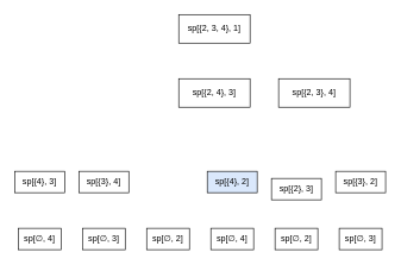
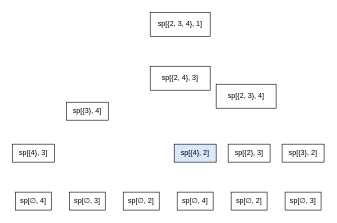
  <mxCell id="0" />
  <mxCell id="1" parent="0" />
  <mxCell id="2" value="sp[{2, 3, 4}, 1]" style="rounded=0;whiteSpace=wrap;html=1;" vertex="1" parent="1"><mxGeometry x="250" y="20" width="100" height="40" as="geometry" /></mxCell>
  <mxCell id="3" value="sp[{2, 4}, 3]" style="rounded=0;whiteSpace=wrap;html=1;" vertex="1" parent="1"><mxGeometry x="250" y="110" width="100" height="40" as="geometry" /></mxCell>
- <mxCell id="4" value="sp[{2, 3}, 4]" style="rounded=0;whiteSpace=wrap;html=1;" vertex="1" parent="1"><mxGeometry x="390" y="110" width="100" height="40" as="geometry" /></mxCell>
+ <mxCell id="4" value="sp[{2, 3}, 4]" style="rounded=0;whiteSpace=wrap;html=1;" vertex="1" parent="1"><mxGeometry x="360" y="140" width="100" height="40" as="geometry" /></mxCell>
  <mxCell id="5" value="sp[{4}, 3]" style="rounded=0;whiteSpace=wrap;html=1;" vertex="1" parent="1"><mxGeometry x="20" y="240" width="70" height="30" as="geometry" /></mxCell>
- <mxCell id="6" value="sp[{3}, 4]" style="rounded=0;whiteSpace=wrap;html=1;" vertex="1" parent="1"><mxGeometry x="110" y="240" width="70" height="30" as="geometry" /></mxCell>
+ <mxCell id="6" value="sp[{3}, 4]" style="rounded=0;whiteSpace=wrap;html=1;" vertex="1" parent="1"><mxGeometry x="110" y="170" width="70" height="30" as="geometry" /></mxCell>
  <mxCell id="7" value="sp[{4}, 2]" style="rounded=0;whiteSpace=wrap;html=1;fillColor=#dae8fc;" vertex="1" parent="1"><mxGeometry x="290" y="240" width="70" height="30" as="geometry" /></mxCell>
- <mxCell id="8" value="sp[{2}, 3]" style="rounded=0;whiteSpace=wrap;html=1;" vertex="1" parent="1"><mxGeometry x="380" y="250" width="70" height="30" as="geometry" /></mxCell>
+ <mxCell id="8" value="sp[{2}, 3]" style="rounded=0;whiteSpace=wrap;html=1;" vertex="1" parent="1"><mxGeometry x="380" y="240" width="70" height="30" as="geometry" /></mxCell>
  <mxCell id="9" value="sp[{3}, 2]" style="rounded=0;whiteSpace=wrap;html=1;" vertex="1" parent="1"><mxGeometry x="470" y="240" width="70" height="30" as="geometry" /></mxCell>
  <mxCell id="10" value="sp[∅, 4]" style="rounded=0;whiteSpace=wrap;html=1;" vertex="1" parent="1"><mxGeometry x="25" y="320" width="60" height="30" as="geometry" /></mxCell>
  <mxCell id="11" value="sp[∅, 3]" style="rounded=0;whiteSpace=wrap;html=1;" vertex="1" parent="1"><mxGeometry x="115" y="320" width="60" height="30" as="geometry" /></mxCell>
  <mxCell id="12" value="sp[∅, 2]" style="rounded=0;whiteSpace=wrap;html=1;" vertex="1" parent="1"><mxGeometry x="205" y="320" width="60" height="30" as="geometry" /></mxCell>
  <mxCell id="13" value="sp[∅, 4]" style="rounded=0;whiteSpace=wrap;html=1;" vertex="1" parent="1"><mxGeometry x="295" y="320" width="60" height="30" as="geometry" /></mxCell>
  <mxCell id="14" value="sp[∅, 2]" style="rounded=0;whiteSpace=wrap;html=1;" vertex="1" parent="1"><mxGeometry x="385" y="320" width="60" height="30" as="geometry" /></mxCell>
  <mxCell id="15" value="sp[∅, 3]" style="rounded=0;whiteSpace=wrap;html=1;" vertex="1" parent="1"><mxGeometry x="475" y="320" width="60" height="30" as="geometry" /></mxCell>
